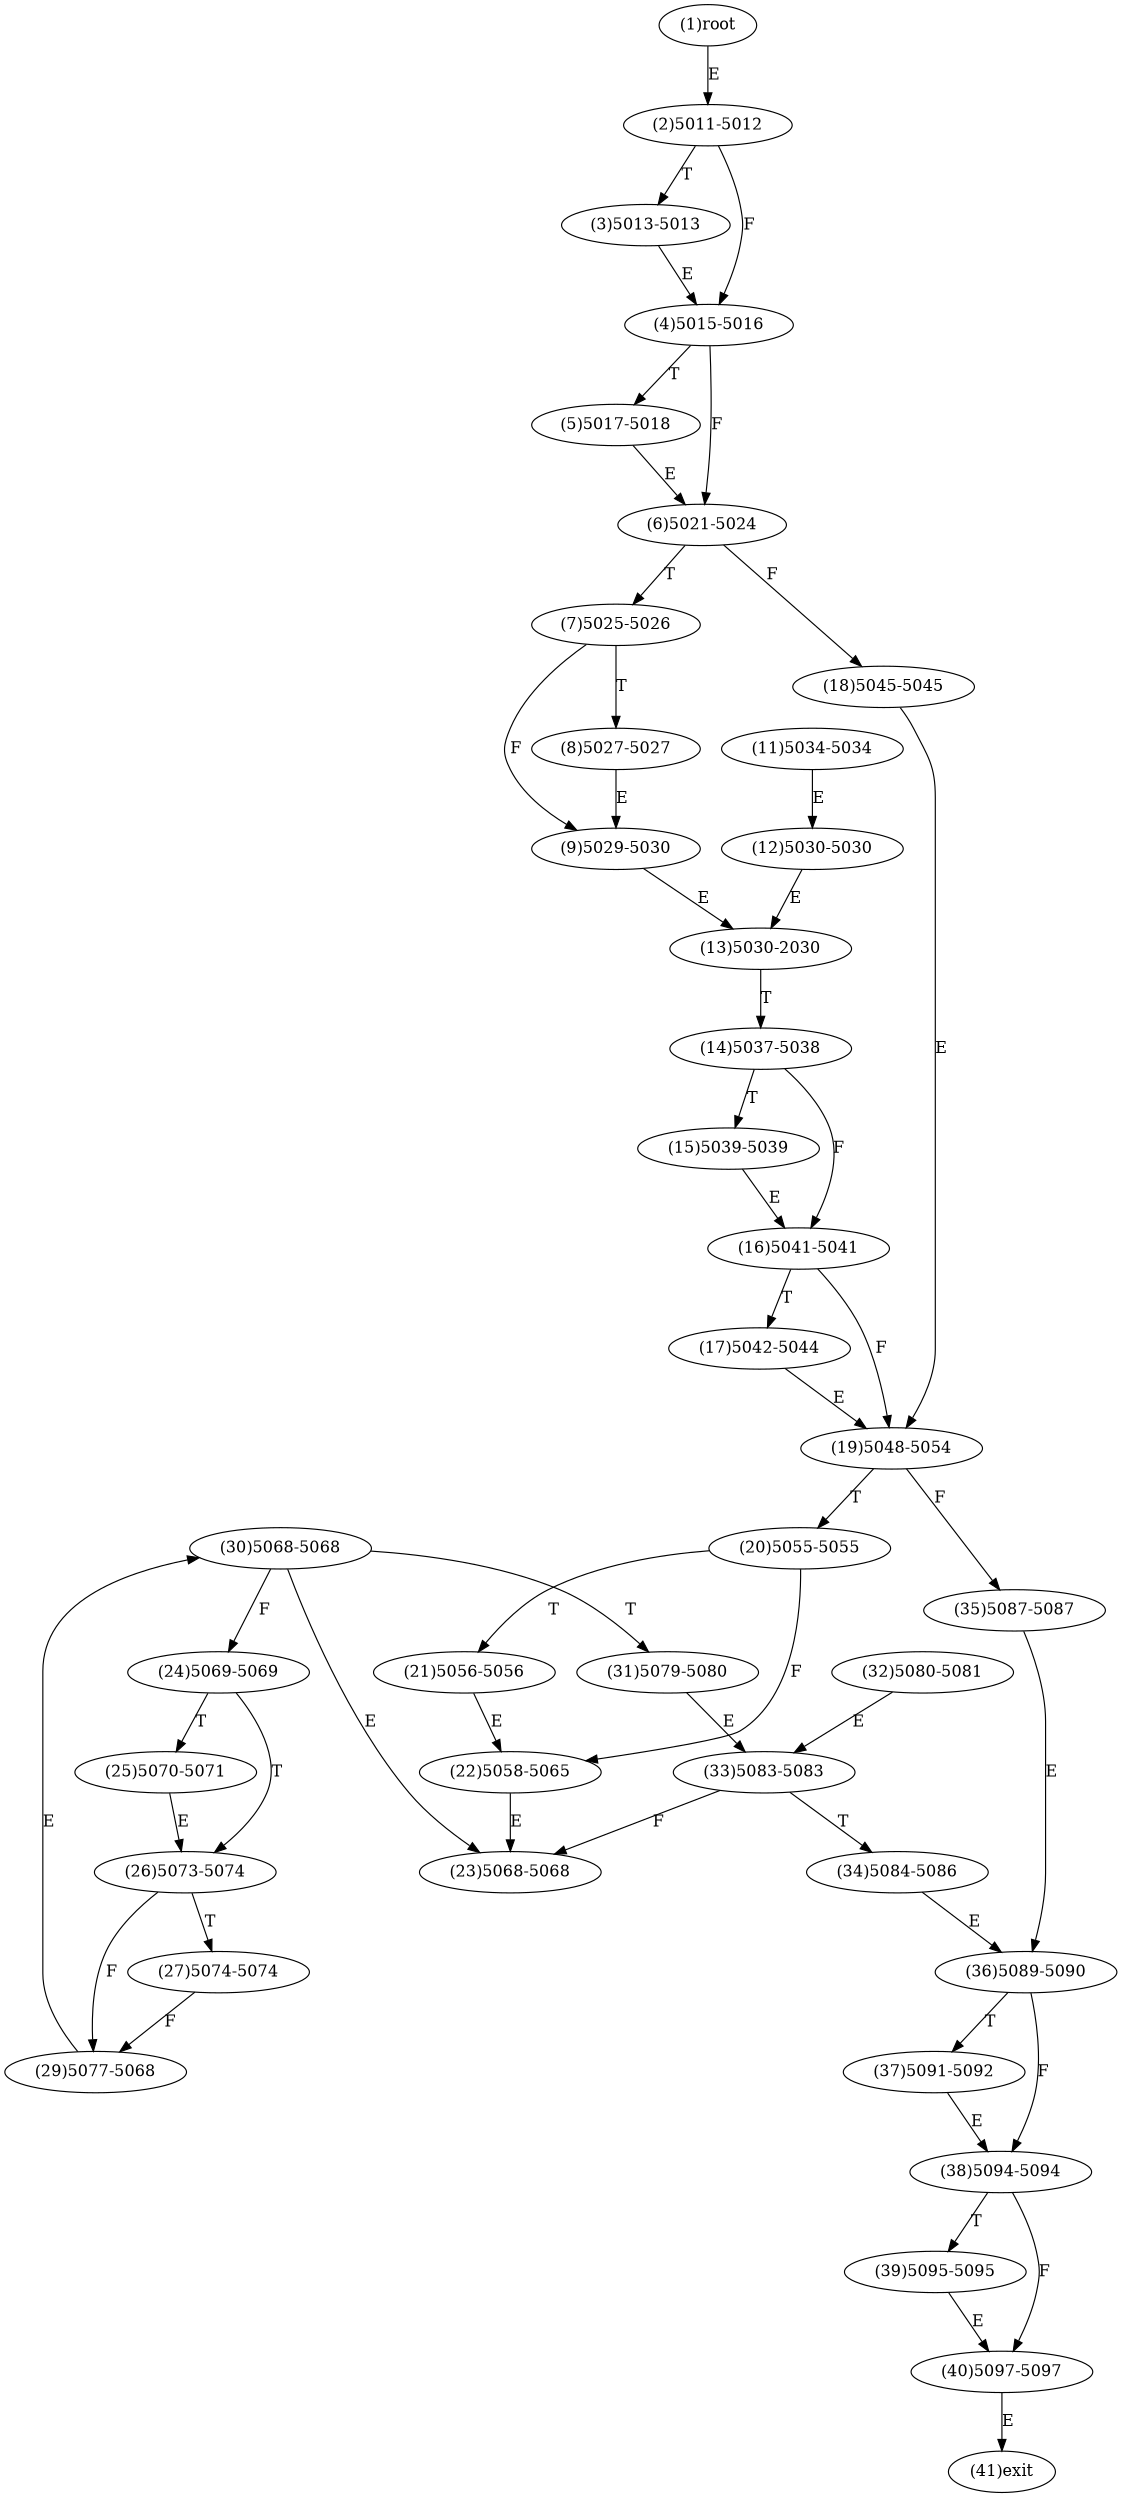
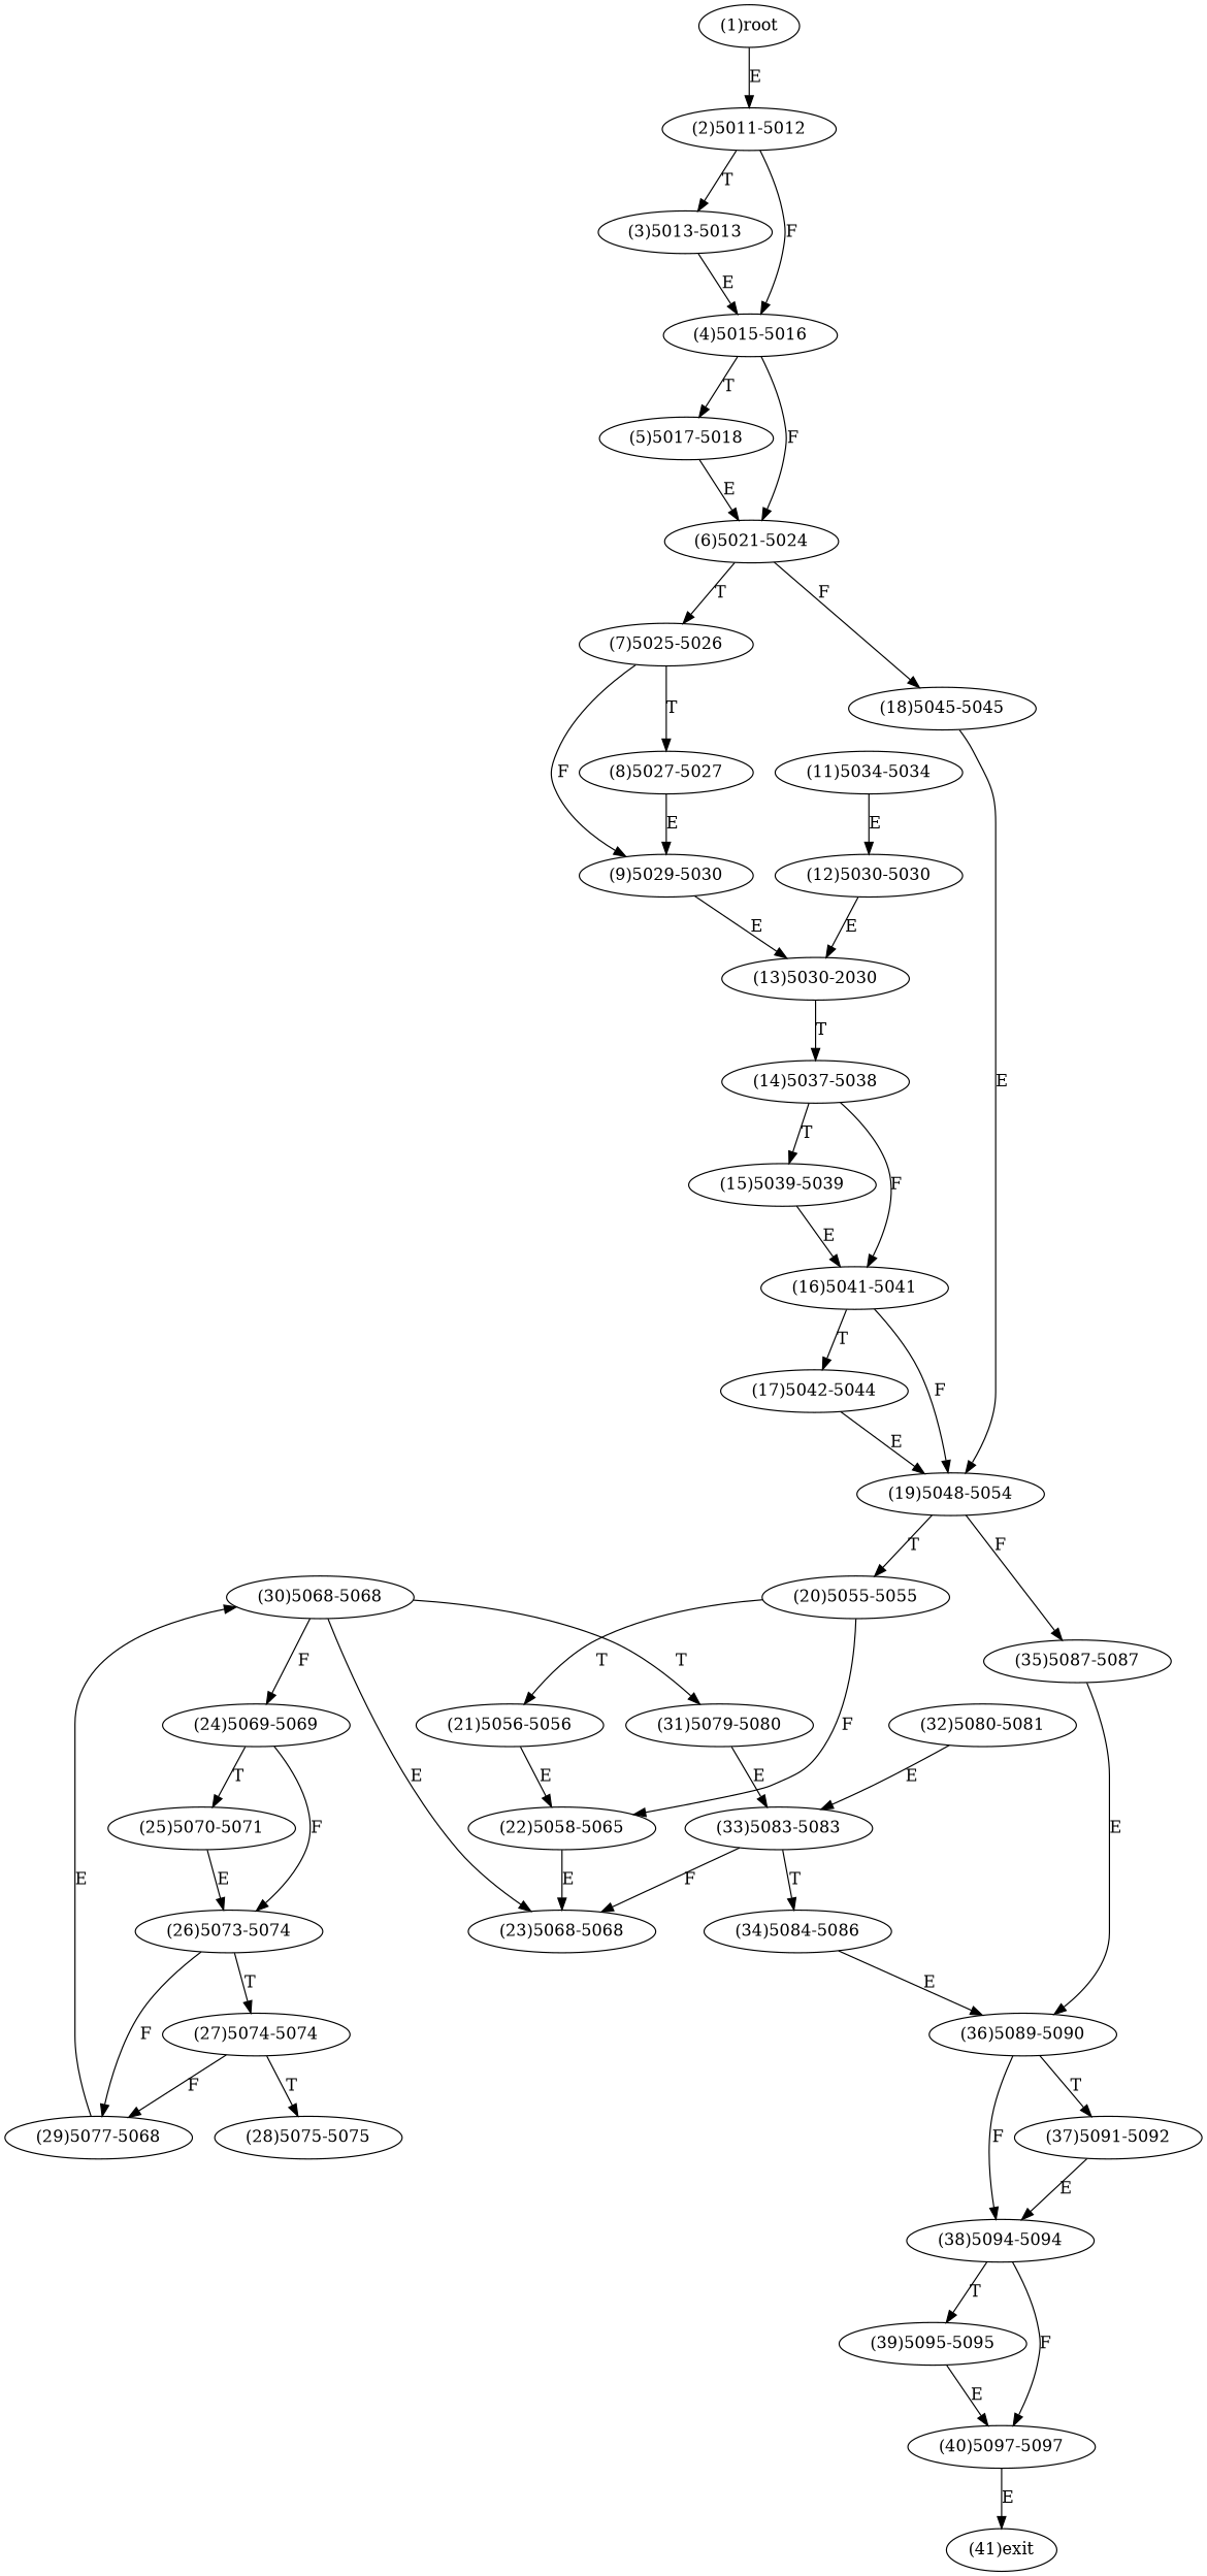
  digraph {
    n1 [label="(1)root"]
    n2 [label="(2)5011-5012"]
    n3 [label="(3)5013-5013"]
    n4 [label="(4)5015-5016"]
    n5 [label="(5)5017-5018"]
    n6 [label="(6)5021-5024"]
    n7 [label="(7)5025-5026"]
    n8 [label="(18)5045-5045"]
    n9 [label="(8)5027-5027"]
    n10 [label="(9)5029-5030"]
    n11 [label="(19)5048-5054"]
    n12 [label="(13)5030-2030"]
    n13 [label="(14)5037-5038"]
    n14 [label="(11)5034-5034"]
    n15 [label="(12)5030-5030"]
    n16 [label="(15)5039-5039"]
    n17 [label="(16)5041-5041"]
    n18 [label="(17)5042-5044"]
    n19 [label="(20)5055-5055"]
    n20 [label="(35)5087-5087"]
    n21 [label="(21)5056-5056"]
    n22 [label="(22)5058-5065"]
    n23 [label="(36)5089-5090"]
    n24 [label="(23)5068-5068"]
    n25 [label="(30)5068-5068"]
    n26 [label="(24)5069-5069"]
    n27 [label="(31)5079-5080"]
    n28 [label="(25)5070-5071"]
    n29 [label="(26)5073-5074"]
    n30 [label="(27)5074-5074"]
    n31 [label="(29)5077-5068"]
+   n32 [label="(28)5075-5075"]
    n33 [label="(33)5083-5083"]
    n34 [label="(34)5084-5086"]
    n35 [label="(38)5094-5094"]
    n36 [label="(37)5091-5092"]
    n37 [label="(32)5080-5081"]
    n38 [label="(39)5095-5095"]
    n39 [label="(40)5097-5097"]
    n40 [label="(41)exit"]
    n1 -> n2 [label=E]
    n2 -> n3 [label=T]
    n2 -> n4 [label=F]
    n3 -> n4 [label=E]
    n4 -> n5 [label=T]
    n4 -> n6 [label=F]
    n5 -> n6 [label=E]
    n6 -> n7 [label=T]
    n6 -> n8 [label=F]
    n7 -> n9 [label=T]
    n7 -> n10 [label=F]
    n8 -> n11 [label=E]
    n9 -> n10 [label=E]
    n10 -> n12 [label=E]
    n11 -> n19 [label=T]
    n11 -> n20 [label=F]
    n12 -> n13 [label=T]
    n13 -> n16 [label=T]
    n13 -> n17 [label=F]
    n14 -> n15 [label=E]
    n15 -> n12 [label=E]
    n16 -> n17 [label=E]
    n17 -> n11 [label=F]
    n17 -> n18 [label=T]
    n18 -> n11 [label=E]
    n19 -> n21 [label=T]
    n19 -> n22 [label=F]
    n20 -> n23 [label=E]
    n21 -> n22 [label=E]
    n22 -> n24 [label=E]
    n23 -> n35 [label=F]
    n23 -> n36 [label=T]
    n25 -> n24 [label=E]
    n25 -> n26 [label=F]
    n25 -> n27 [label=T]
    n26 -> n28 [label=T]
-   n26 -> n29 [label=T]
+   n26 -> n29 [label=F]
    n27 -> n33 [label=E]
    n28 -> n29 [label=E]
    n29 -> n30 [label=T]
    n29 -> n31 [label=F]
    n30 -> n31 [label=F]
+   n30 -> n32 [label=T]
    n31 -> n25 [label=E]
    n33 -> n24 [label=F]
    n33 -> n34 [label=T]
    n34 -> n23 [label=E]
    n35 -> n38 [label=T]
    n35 -> n39 [label=F]
    n36 -> n35 [label=E]
    n37 -> n33 [label=E]
    n38 -> n39 [label=E]
    n39 -> n40 [label=E]
  }
